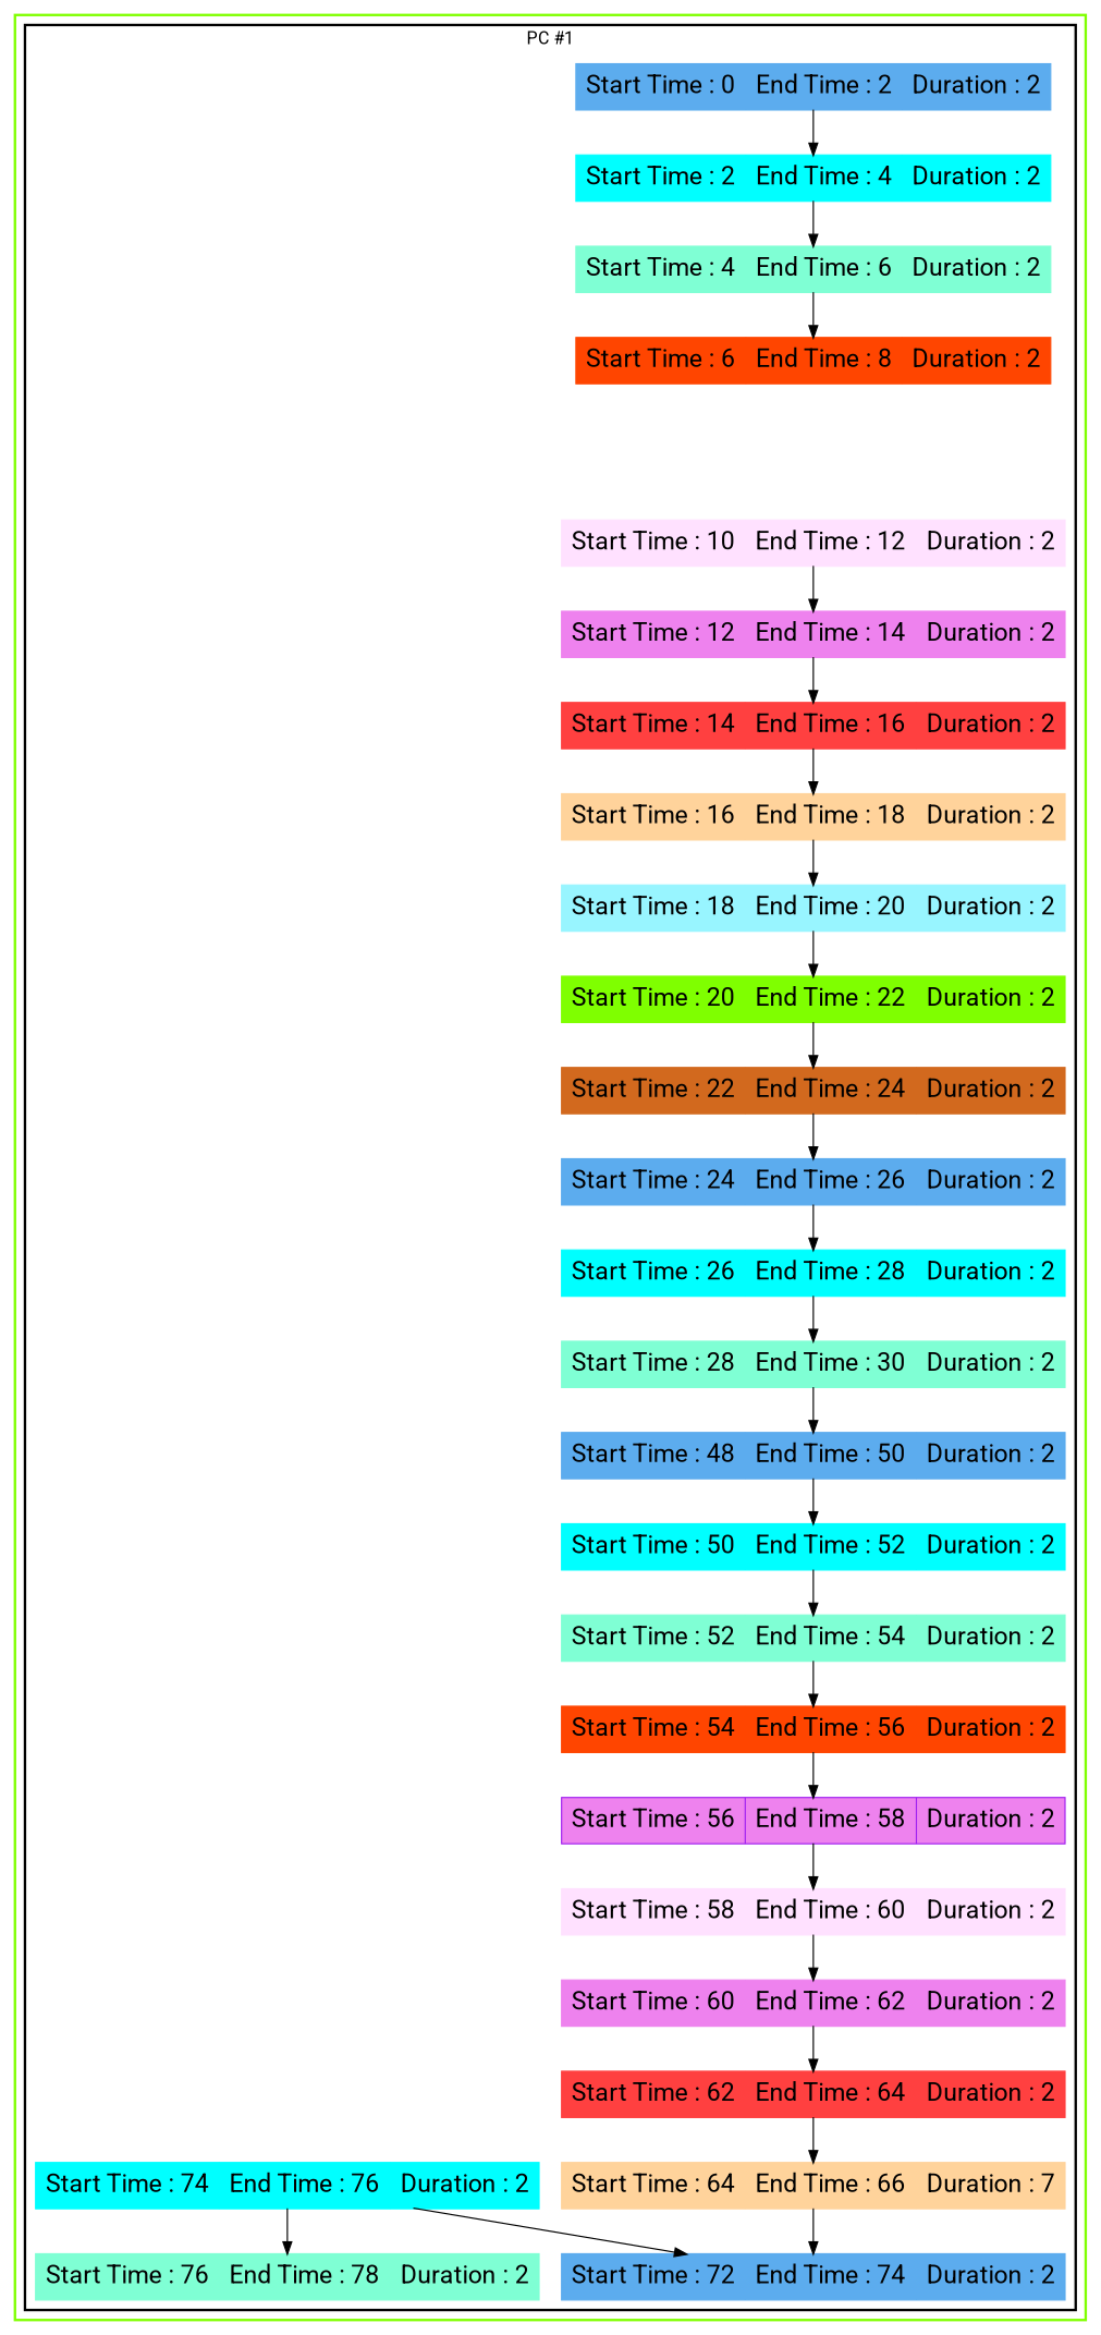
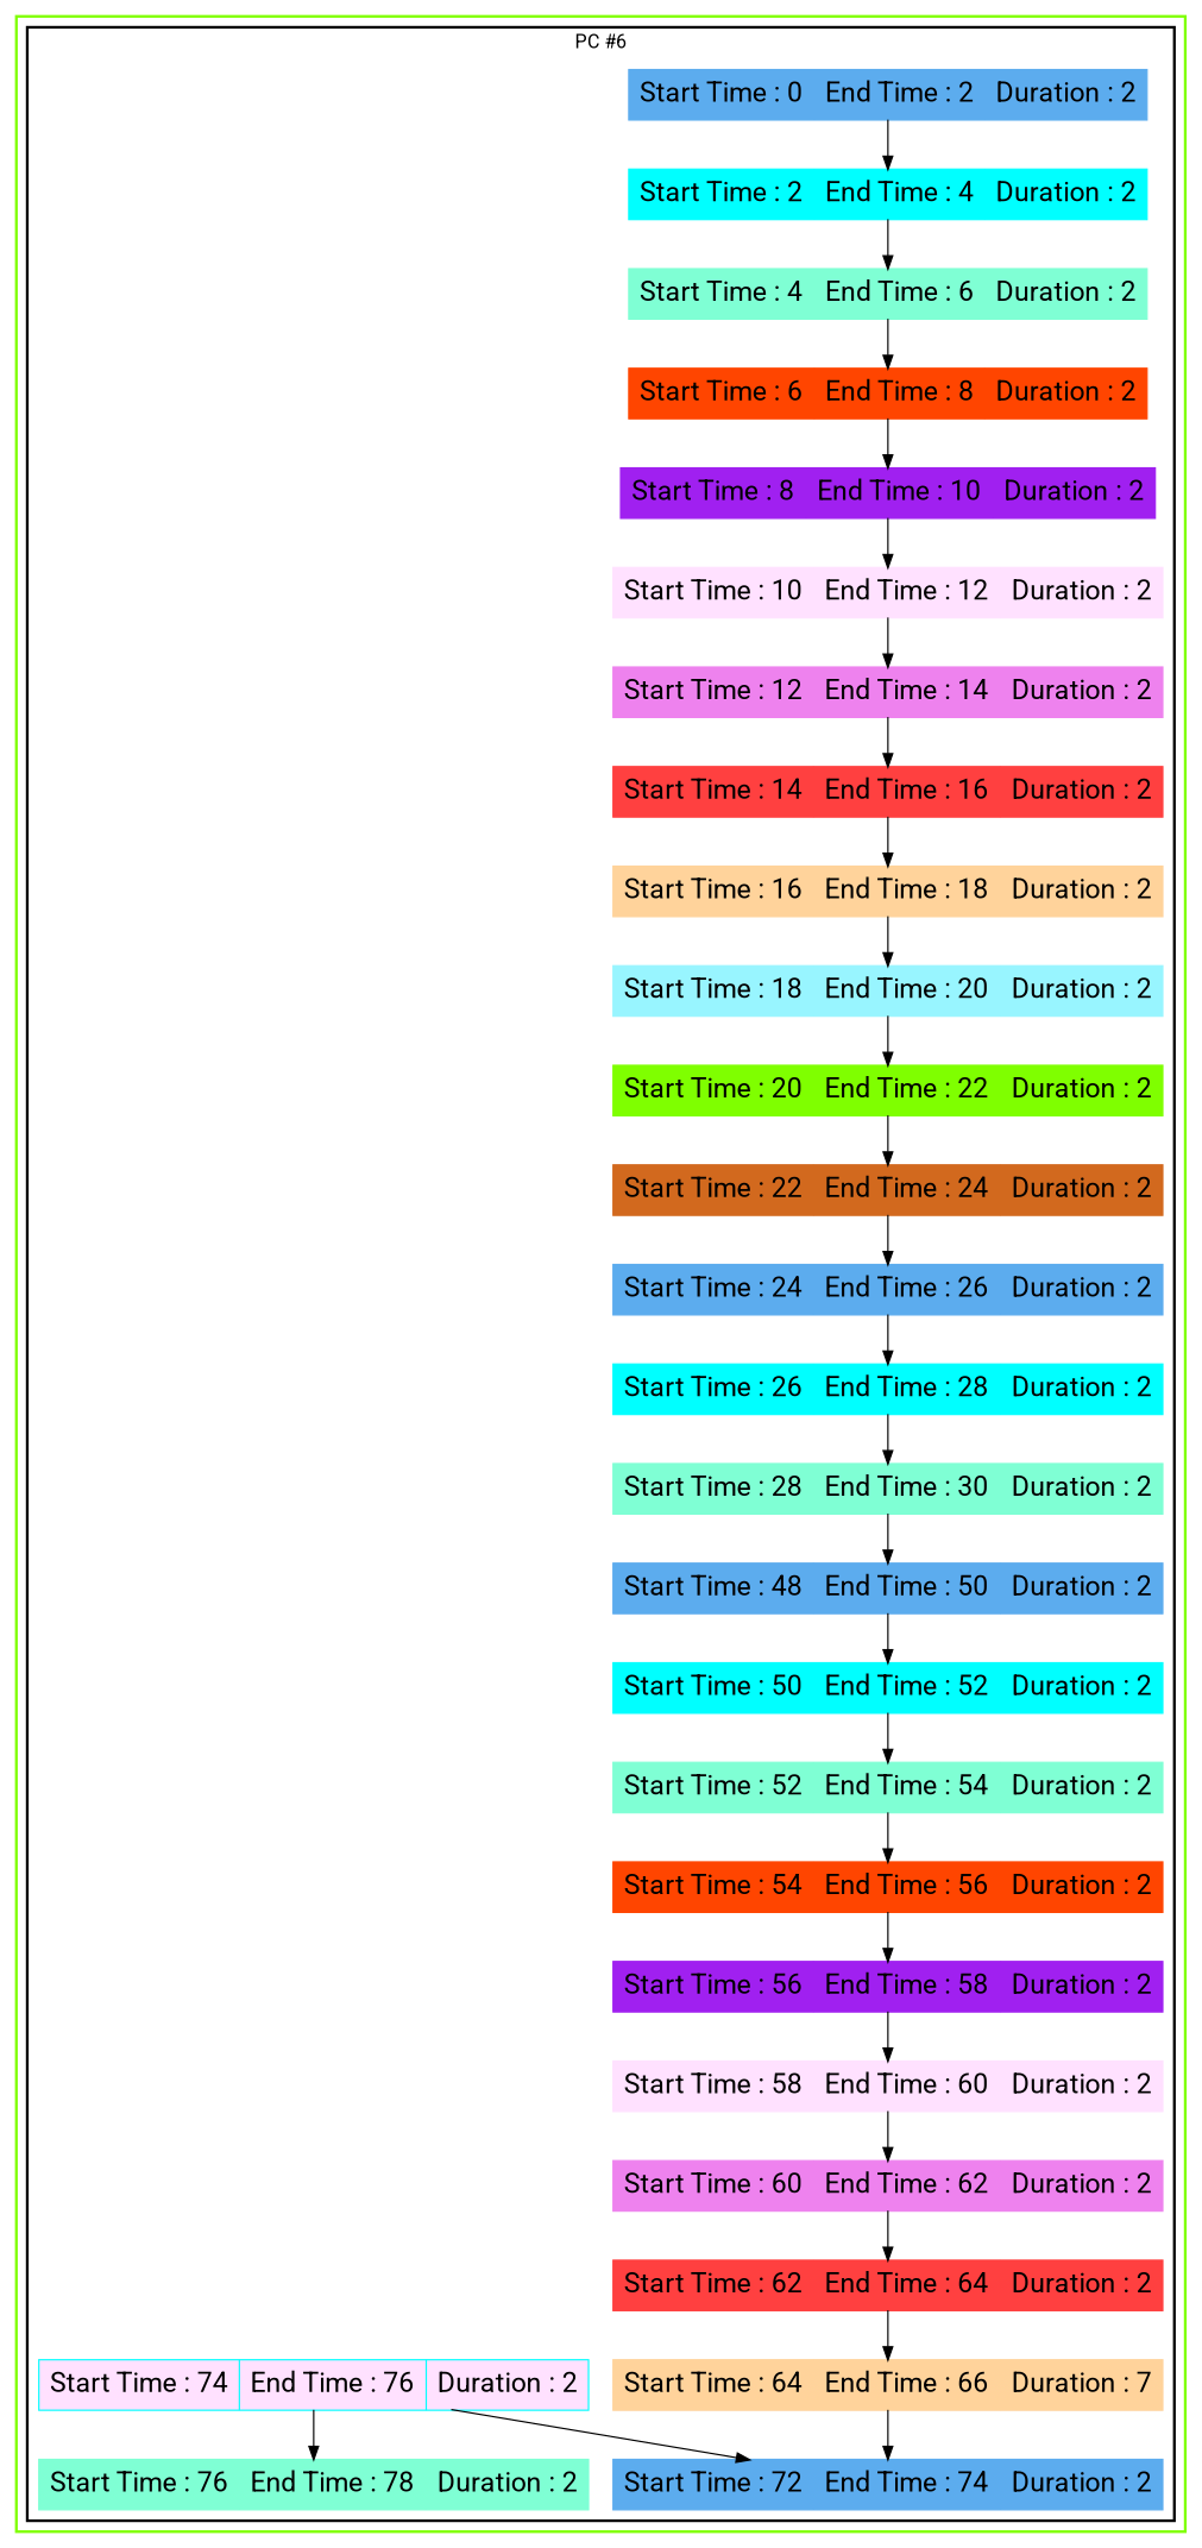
  digraph {
    fontname=Roboto
    rankdir=TB
    node [color=steelblue2 fontname=Roboto fontsize=20 shape=record style=filled]
    edge [fontname=Roboto]
    n1 [label="Start Time : 0 | End Time : 2 | Duration : 2"]
    n2 [color=aqua label="Start Time : 2 | End Time : 4 | Duration : 2"]
    n3 [color=aquamarine label="Start Time : 4 | End Time : 6 | Duration : 2"]
    n4 [color=orangered1 label="Start Time : 6 | End Time : 8 | Duration : 2"]
+   n5 [color=x11purple label="Start Time : 8 | End Time : 10 | Duration : 2"]
    n6 [color=thistle1 label="Start Time : 10 | End Time : 12 | Duration : 2"]
    n7 [color=violet label="Start Time : 12 | End Time : 14 | Duration : 2"]
    n8 [color=brown1 label="Start Time : 14 | End Time : 16 | Duration : 2"]
    n9 [color=burlywood1 label="Start Time : 16 | End Time : 18 | Duration : 2"]
    n10 [color=cadetblue1 label="Start Time : 18 | End Time : 20 | Duration : 2"]
    n11 [color=chartreuse label="Start Time : 20 | End Time : 22 | Duration : 2"]
    n12 [color=chocolate label="Start Time : 22 | End Time : 24 | Duration : 2"]
    n13 [label="Start Time : 24 | End Time : 26 | Duration : 2"]
    n14 [color=aqua label="Start Time : 26 | End Time : 28 | Duration : 2"]
    n15 [color=aquamarine label="Start Time : 28 | End Time : 30 | Duration : 2"]
    n16 [label="Start Time : 48 | End Time : 50 | Duration : 2"]
    n17 [color=aqua label="Start Time : 50 | End Time : 52 | Duration : 2"]
    n18 [color=aquamarine label="Start Time : 52 | End Time : 54 | Duration : 2"]
    n19 [color=orangered1 label="Start Time : 54 | End Time : 56 | Duration : 2"]
-   n20 [color=x11purple label="Start Time : 56 | End Time : 58 | Duration : 2" fillcolor=violet]
+   n20 [color=x11purple label="Start Time : 56 | End Time : 58 | Duration : 2"]
    n21 [color=thistle1 label="Start Time : 58 | End Time : 60 | Duration : 2"]
    n22 [color=violet label="Start Time : 60 | End Time : 62 | Duration : 2"]
    n23 [color=brown1 label="Start Time : 62 | End Time : 64 | Duration : 2"]
    n24 [color=burlywood1 label="Start Time : 64 | End Time : 66 | Duration : 7"]
    n25 [label="Start Time : 72 | End Time : 74 | Duration : 2"]
-   n26 [color=aqua label="Start Time : 74 | End Time : 76 | Duration : 2"]
+   n26 [color=aqua label="Start Time : 74 | End Time : 76 | Duration : 2" fillcolor=thistle1]
    n27 [color=aquamarine label="Start Time : 76 | End Time : 78 | Duration : 2"]
    subgraph cluster_1 {
      color=chartreuse
      style=bold
      subgraph cluster_2 {
        color=black
-       label="PC #1"
+       label="PC #6"
        style=bold
        n1
        n2
        n3
        n4
+       n5
        n6
        n7
        n8
        n9
        n10
        n11
        n12
        n13
        n14
        n15
        n16
        n17
        n18
        n19
        n20
        n21
        n22
        n23
        n24
        n25
        n26
        n27
      }
    }
    n1 -> n2
    n2 -> n3
    n3 -> n4
+   n4 -> n5
+   n5 -> n6
    n6 -> n7
    n7 -> n8
    n8 -> n9
    n9 -> n10
    n10 -> n11
    n11 -> n12
    n12 -> n13
    n13 -> n14
    n14 -> n15
    n15 -> n16
    n16 -> n17
    n17 -> n18
    n18 -> n19
    n19 -> n20
    n20 -> n21
    n21 -> n22
    n22 -> n23
    n23 -> n24
    n24 -> n25
    n26 -> n25
    n26 -> n27
  }
